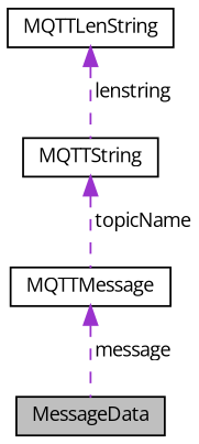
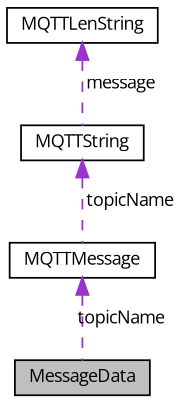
  digraph {
    fontname="Open Sans"
    node [color=black fillcolor=white fontname="Open Sans" fontsize=10 shape=record style=filled]
    edge [color=darkorchid3 dir=back fontname="Open Sans" fontsize=10 labelfontname=Helvetica labelfontsize=10 style=dashed]
    n1 [fillcolor=grey75 fontcolor=black height=0.2 label=MessageData width=0.4]
    n2 [height=0.2 label=MQTTMessage width=0.4]
    n3 [height=0.2 label=MQTTString width=0.4]
    n4 [height=0.2 label=MQTTLenString width=0.4]
-   n2 -> n1 [label=" message"]
+   n2 -> n1 [label=" topicName"]
    n3 -> n2 [label=" topicName"]
-   n4 -> n3 [label=" lenstring"]
+   n4 -> n3 [label=" message"]
  }
